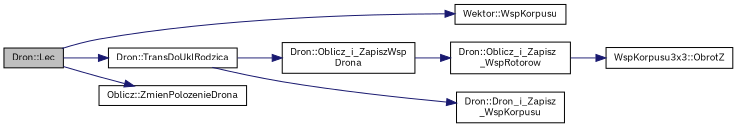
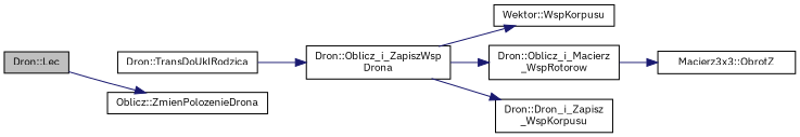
  digraph {
    fontname="IBM Plex Sans"
    rankdir=LR
    node [color=black fillcolor=white fontname="IBM Plex Sans" fontsize=10 shape=record style=filled]
    edge [color=midnightblue fontname="IBM Plex Sans" fontsize=10 labelfontname=FreeSans labelfontsize=10 style=solid]
    n1 [fillcolor=grey75 fontcolor=black height=0.2 label="Dron::Lec" width=0.4]
    n2 [height=0.2 label="Wektor::WspKorpusu" width=0.4]
    n3 [height=0.2 label="Dron::TransDoUklRodzica" width=0.4]
    n4 [height=0.2 label="Oblicz::ZmienPolozenieDrona" width=0.4]
    n5 [height=0.2 label="Dron::Oblicz_i_ZapiszWsp\lDrona" width=0.4]
    n6 [height=0.2 label="Dron::Dron_i_Zapisz\l_WspKorpusu" width=0.4]
-   n7 [height=0.2 label="Dron::Oblicz_i_Zapisz\l_WspRotorow" width=0.4]
-   n8 [height=0.2 label="WspKorpusu3x3::ObrotZ" width=0.4]
-   n1 -> n2
-   n1 -> n3
+   n7 [height=0.2 label="Dron::Oblicz_i_Macierz\l_WspRotorow" width=0.4]
+   n8 [height=0.2 label="Macierz3x3::ObrotZ" width=0.4]
+   n5 -> n2
    n1 -> n4
    n3 -> n5
-   n3 -> n6
+   n5 -> n6
    n5 -> n7
    n7 -> n8
  }
